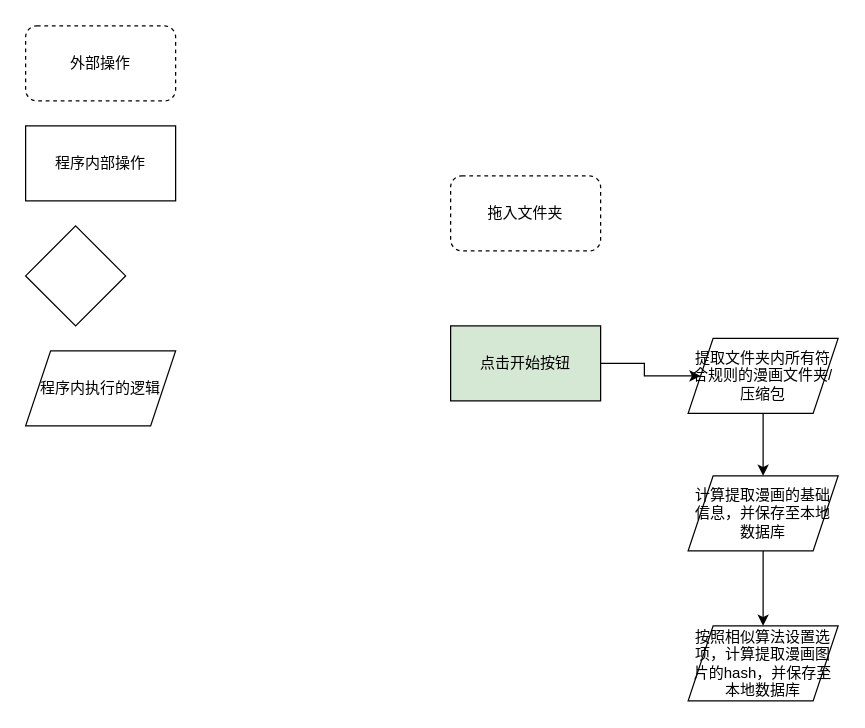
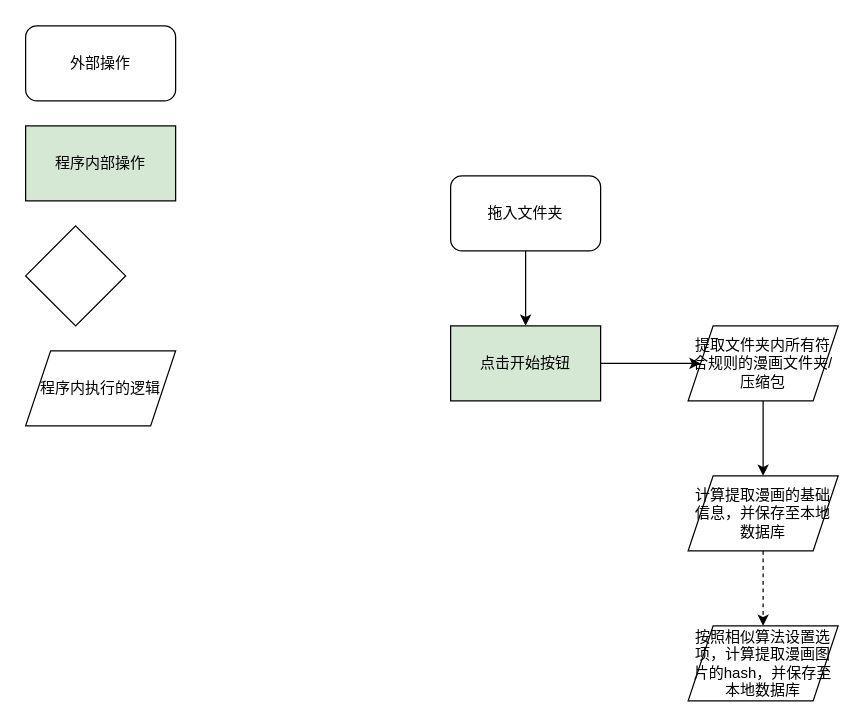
  <mxCell id="0" />
  <mxCell id="1" parent="0" />
- <mxCell id="2" value="外部操作" style="rounded=1;whiteSpace=wrap;html=1;dashed=1;" vertex="1" parent="1"><mxGeometry width="120" height="60" as="geometry" x="20" y="20" /></mxCell>
- <mxCell id="3" value="程序内部操作" style="rounded=0;whiteSpace=wrap;html=1;" vertex="1" parent="1"><mxGeometry y="100" width="120" height="60" as="geometry" x="20" /></mxCell>
+ <mxCell id="2" value="外部操作" style="rounded=1;whiteSpace=wrap;html=1;" vertex="1" parent="1"><mxGeometry width="120" height="60" as="geometry" x="20" y="20" /></mxCell>
+ <mxCell id="3" value="程序内部操作" style="rounded=0;whiteSpace=wrap;html=1;fillColor=#d5e8d4;" vertex="1" parent="1"><mxGeometry y="100" width="120" height="60" as="geometry" x="20" /></mxCell>
  <mxCell id="4" value="" style="rhombus;whiteSpace=wrap;html=1;" vertex="1" parent="1"><mxGeometry y="180" width="80" height="80" as="geometry" x="20" /></mxCell>
- <mxCell id="6" value="拖入文件夹" style="rounded=1;whiteSpace=wrap;html=1;dashed=1;" vertex="1" parent="1"><mxGeometry x="360" y="140" width="120" height="60" as="geometry" /></mxCell>
+ <mxCell id="5" style="edgeStyle=orthogonalEdgeStyle;rounded=0;orthogonalLoop=1;jettySize=auto;html=1;exitX=0.5;exitY=1;exitDx=0;exitDy=0;entryX=0.5;entryY=0;entryDx=0;entryDy=0;" edge="1" parent="1" source="6" target="11"><mxGeometry relative="1" as="geometry" /></mxCell>
+ <mxCell id="6" value="拖入文件夹" style="rounded=1;whiteSpace=wrap;html=1;" vertex="1" parent="1"><mxGeometry x="360" y="140" width="120" height="60" as="geometry" /></mxCell>
  <mxCell id="7" value="程序内执行的逻辑" style="shape=parallelogram;perimeter=parallelogramPerimeter;whiteSpace=wrap;html=1;fixedSize=1;" vertex="1" parent="1"><mxGeometry y="280" width="120" height="60" as="geometry" x="20" /></mxCell>
  <mxCell id="8" style="edgeStyle=orthogonalEdgeStyle;rounded=0;orthogonalLoop=1;jettySize=auto;html=1;exitX=0.5;exitY=1;exitDx=0;exitDy=0;" edge="1" parent="1" source="9" target="13"><mxGeometry relative="1" as="geometry" /></mxCell>
- <mxCell id="9" value="提取文件夹内所有符合规则的漫画文件夹/压缩包" style="shape=parallelogram;perimeter=parallelogramPerimeter;whiteSpace=wrap;html=1;fixedSize=1;" vertex="1" parent="1"><mxGeometry x="550" y="270" width="120" height="60" as="geometry" /></mxCell>
+ <mxCell id="9" value="提取文件夹内所有符合规则的漫画文件夹/压缩包" style="shape=parallelogram;perimeter=parallelogramPerimeter;whiteSpace=wrap;html=1;fixedSize=1;" vertex="1" parent="1"><mxGeometry x="550" y="260" width="120" height="60" as="geometry" /></mxCell>
  <mxCell id="10" style="edgeStyle=orthogonalEdgeStyle;rounded=0;orthogonalLoop=1;jettySize=auto;html=1;exitX=1;exitY=0.5;exitDx=0;exitDy=0;" edge="1" parent="1" source="11" target="9"><mxGeometry relative="1" as="geometry" /></mxCell>
  <mxCell id="11" value="点击开始按钮" style="rounded=0;whiteSpace=wrap;html=1;fillColor=#d5e8d4;" vertex="1" parent="1"><mxGeometry x="360" y="260" width="120" height="60" as="geometry" /></mxCell>
- <mxCell id="12" style="edgeStyle=orthogonalEdgeStyle;rounded=0;orthogonalLoop=1;jettySize=auto;html=1;exitX=0.5;exitY=1;exitDx=0;exitDy=0;" edge="1" parent="1" source="13" target="14"><mxGeometry relative="1" as="geometry" /></mxCell>
+ <mxCell id="12" style="edgeStyle=orthogonalEdgeStyle;rounded=0;orthogonalLoop=1;jettySize=auto;html=1;exitX=0.5;exitY=1;exitDx=0;exitDy=0;dashed=1;" edge="1" parent="1" source="13" target="14"><mxGeometry relative="1" as="geometry" /></mxCell>
  <mxCell id="13" value="计算提取漫画的基础信息，并保存至本地数据库" style="shape=parallelogram;perimeter=parallelogramPerimeter;whiteSpace=wrap;html=1;fixedSize=1;" vertex="1" parent="1"><mxGeometry x="550" y="380" width="120" height="60" as="geometry" /></mxCell>
  <mxCell id="14" value="按照相似算法设置选项，计算提取漫画图片的hash，并保存至本地数据库" style="shape=parallelogram;perimeter=parallelogramPerimeter;whiteSpace=wrap;html=1;fixedSize=1;" vertex="1" parent="1"><mxGeometry x="550" y="500" width="120" height="60" as="geometry" /></mxCell>
